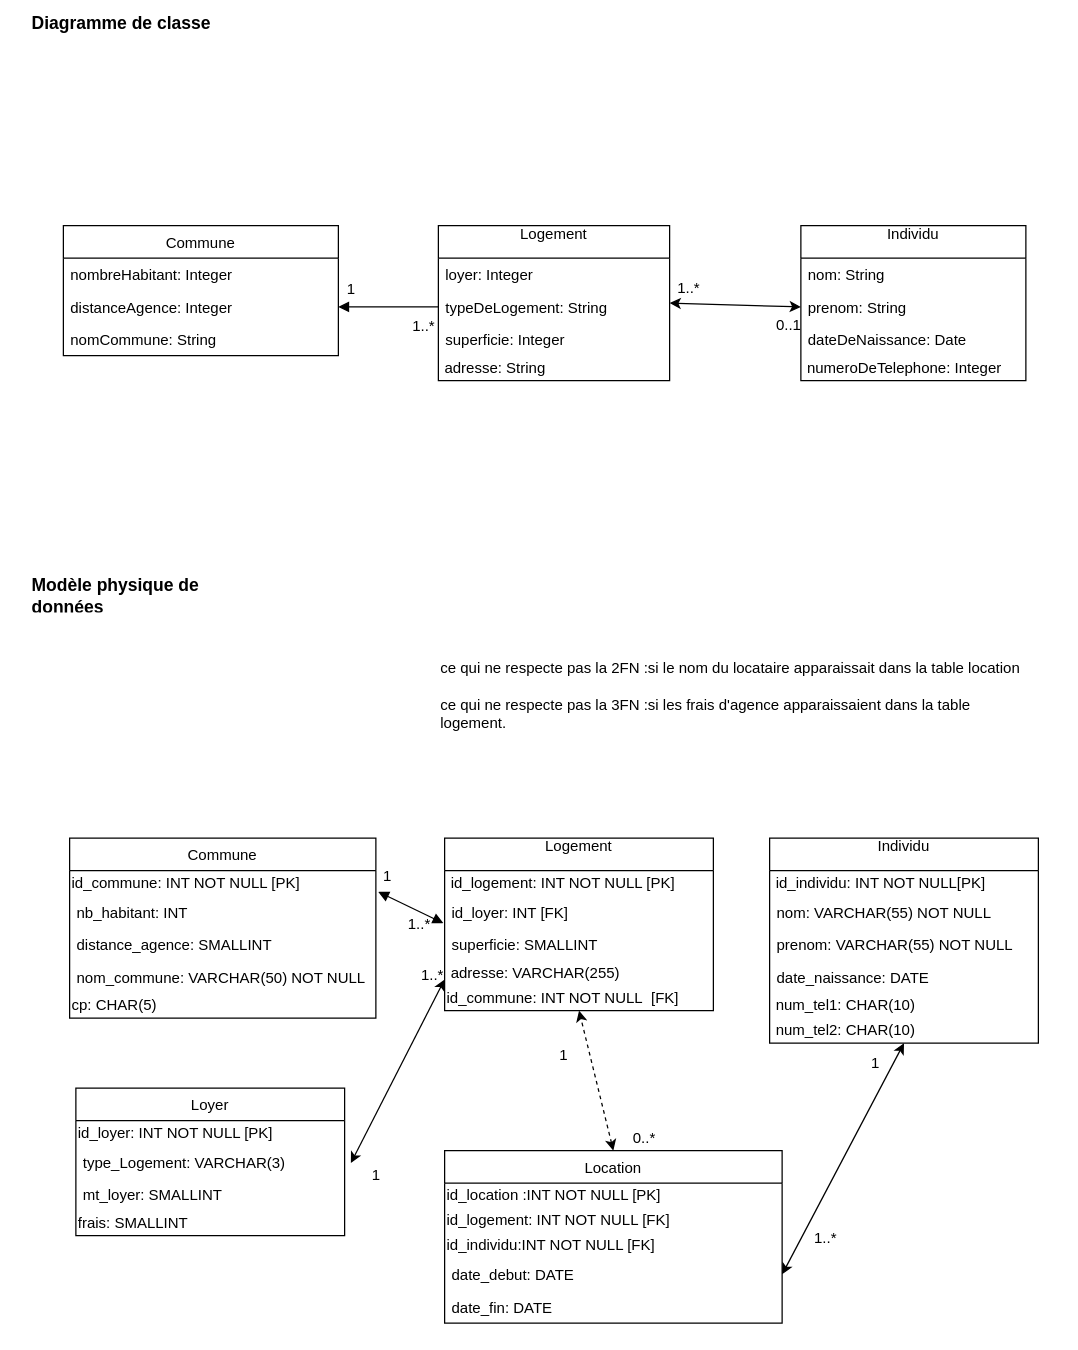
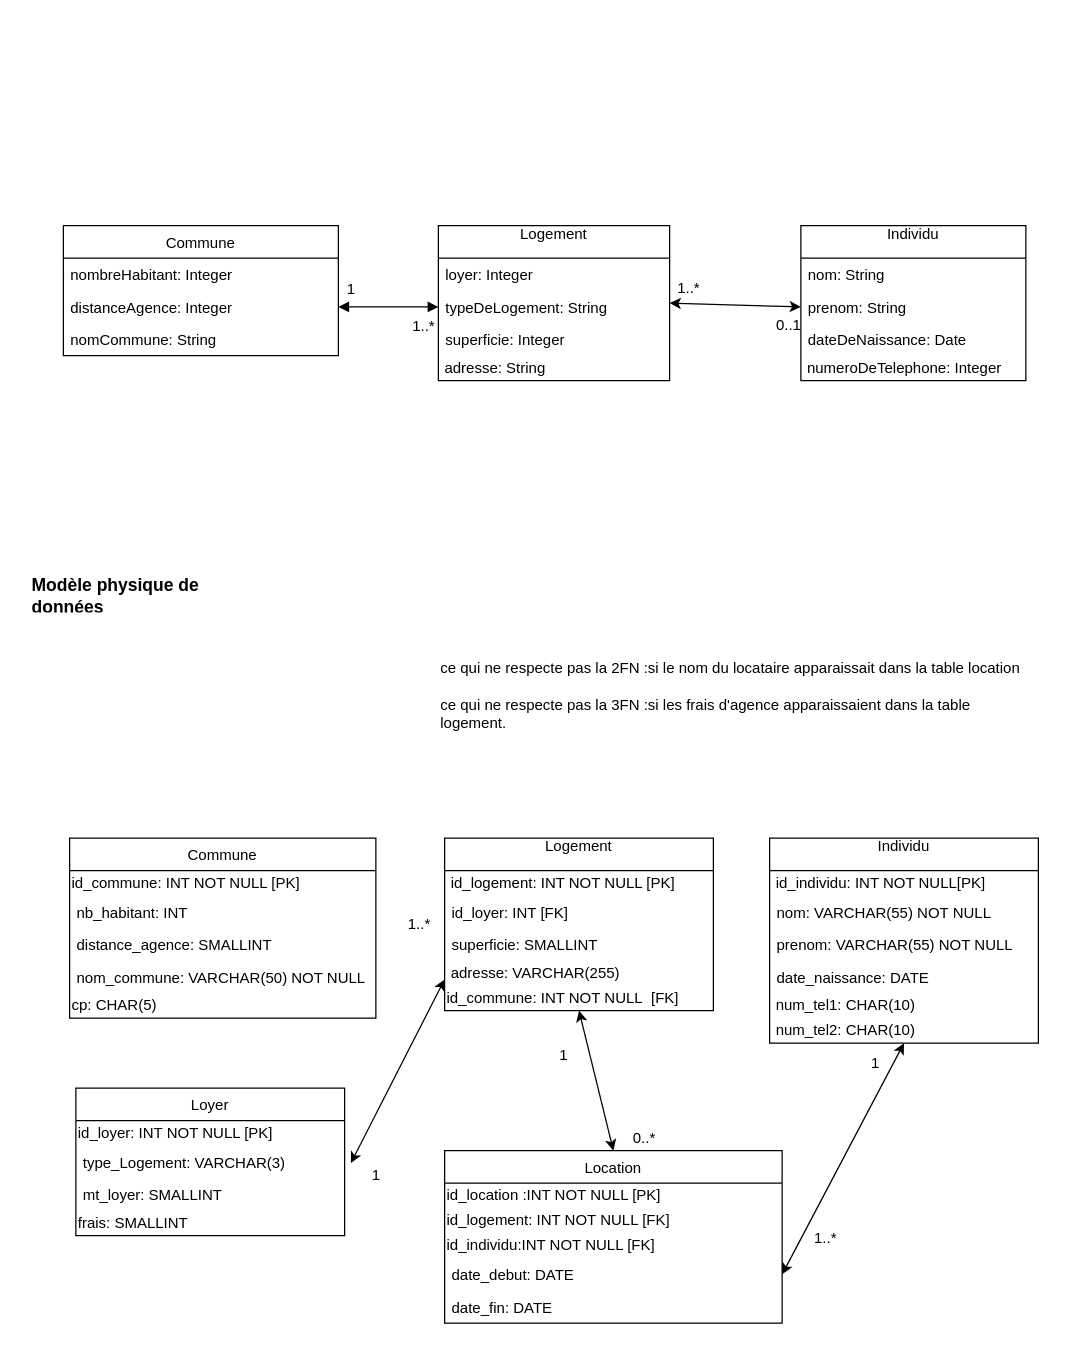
  <mxCell id="0" />
  <mxCell id="1" parent="0" />
  <mxCell id="2" value="Logement&#10;" style="swimlane;fontStyle=0;childLayout=stackLayout;horizontal=1;startSize=26;fillColor=none;horizontalStack=0;resizeParent=1;resizeParentMax=0;resizeLast=0;collapsible=1;marginBottom=0;align=center;" parent="1" vertex="1"><mxGeometry x="350" y="180" width="185" height="124" as="geometry" /></mxCell>
  <mxCell id="3" value="loyer: Integer" style="text;strokeColor=none;fillColor=none;align=left;verticalAlign=top;spacingLeft=4;spacingRight=4;overflow=hidden;rotatable=0;points=[[0,0.5],[1,0.5]];portConstraint=eastwest;" parent="2" vertex="1"><mxGeometry y="26" width="185" height="26" as="geometry" /></mxCell>
  <mxCell id="4" value="typeDeLogement: String&#10;&#10;" style="text;strokeColor=none;fillColor=none;align=left;verticalAlign=top;spacingLeft=4;spacingRight=4;overflow=hidden;rotatable=0;points=[[0,0.5],[1,0.5]];portConstraint=eastwest;" parent="2" vertex="1"><mxGeometry y="52" width="185" height="26" as="geometry" /></mxCell>
  <mxCell id="5" value="superficie: Integer" style="text;strokeColor=none;fillColor=none;align=left;verticalAlign=top;spacingLeft=4;spacingRight=4;overflow=hidden;rotatable=0;points=[[0,0.5],[1,0.5]];portConstraint=eastwest;" parent="2" vertex="1"><mxGeometry y="78" width="185" height="26" as="geometry" /></mxCell>
  <mxCell id="6" value="&amp;nbsp;adresse: String" style="text;html=1;strokeColor=none;fillColor=none;align=left;verticalAlign=middle;whiteSpace=wrap;rounded=0;" parent="2" vertex="1"><mxGeometry y="104" width="185" height="20" as="geometry" /></mxCell>
  <mxCell id="7" value="Individu&#10;" style="swimlane;fontStyle=0;childLayout=stackLayout;horizontal=1;startSize=26;fillColor=none;horizontalStack=0;resizeParent=1;resizeParentMax=0;resizeLast=0;collapsible=1;marginBottom=0;" parent="1" vertex="1"><mxGeometry x="640" y="180" width="180" height="124" as="geometry" /></mxCell>
  <mxCell id="8" value="nom: String " style="text;strokeColor=none;fillColor=none;align=left;verticalAlign=top;spacingLeft=4;spacingRight=4;overflow=hidden;rotatable=0;points=[[0,0.5],[1,0.5]];portConstraint=eastwest;" parent="7" vertex="1"><mxGeometry y="26" width="180" height="26" as="geometry" /></mxCell>
  <mxCell id="9" value="prenom: String" style="text;strokeColor=none;fillColor=none;align=left;verticalAlign=top;spacingLeft=4;spacingRight=4;overflow=hidden;rotatable=0;points=[[0,0.5],[1,0.5]];portConstraint=eastwest;" parent="7" vertex="1"><mxGeometry y="52" width="180" height="26" as="geometry" /></mxCell>
  <mxCell id="10" value="dateDeNaissance: Date" style="text;strokeColor=none;fillColor=none;align=left;verticalAlign=top;spacingLeft=4;spacingRight=4;overflow=hidden;rotatable=0;points=[[0,0.5],[1,0.5]];portConstraint=eastwest;" parent="7" vertex="1"><mxGeometry y="78" width="180" height="26" as="geometry" /></mxCell>
  <mxCell id="11" value="&lt;div&gt;&amp;nbsp;numeroDeTelephone: Integer&lt;/div&gt;" style="text;html=1;strokeColor=none;fillColor=none;align=left;verticalAlign=middle;whiteSpace=wrap;rounded=0;" parent="7" vertex="1"><mxGeometry y="104" width="180" height="20" as="geometry" /></mxCell>
  <mxCell id="12" value="Commune" style="swimlane;fontStyle=0;childLayout=stackLayout;horizontal=1;startSize=26;fillColor=none;horizontalStack=0;resizeParent=1;resizeParentMax=0;resizeLast=0;collapsible=1;marginBottom=0;align=center;" parent="1" vertex="1"><mxGeometry x="50" y="180" width="220" height="104" as="geometry"><mxRectangle x="50" y="190" width="90" height="26" as="alternateBounds" /></mxGeometry></mxCell>
  <mxCell id="13" value="nombreHabitant: Integer" style="text;strokeColor=none;fillColor=none;align=left;verticalAlign=top;spacingLeft=4;spacingRight=4;overflow=hidden;rotatable=0;points=[[0,0.5],[1,0.5]];portConstraint=eastwest;" parent="12" vertex="1"><mxGeometry y="26" width="220" height="26" as="geometry" /></mxCell>
  <mxCell id="14" value="distanceAgence: Integer" style="text;strokeColor=none;fillColor=none;align=left;verticalAlign=top;spacingLeft=4;spacingRight=4;overflow=hidden;rotatable=0;points=[[0,0.5],[1,0.5]];portConstraint=eastwest;" parent="12" vertex="1"><mxGeometry y="52" width="220" height="26" as="geometry" /></mxCell>
  <mxCell id="15" value="nomCommune: String" style="text;strokeColor=none;fillColor=none;align=left;verticalAlign=top;spacingLeft=4;spacingRight=4;overflow=hidden;rotatable=0;points=[[0,0.5],[1,0.5]];portConstraint=eastwest;" parent="12" vertex="1"><mxGeometry y="78" width="220" height="26" as="geometry" /></mxCell>
- <mxCell id="16" value="" style="endArrow=none;startArrow=block;endFill=1;startFill=1;html=1;exitX=1;exitY=0.5;exitDx=0;exitDy=0;entryX=0;entryY=0.5;entryDx=0;entryDy=0;" parent="1" source="14" target="4" edge="1"><mxGeometry width="160" relative="1" as="geometry"><mxPoint x="340" y="370" as="sourcePoint" /><mxPoint x="500" y="370" as="targetPoint" /></mxGeometry></mxCell>
+ <mxCell id="16" value="" style="endArrow=block;startArrow=block;endFill=1;startFill=1;html=1;exitX=1;exitY=0.5;exitDx=0;exitDy=0;entryX=0;entryY=0.5;entryDx=0;entryDy=0;" parent="1" source="14" target="4" edge="1"><mxGeometry width="160" relative="1" as="geometry"><mxPoint x="340" y="370" as="sourcePoint" /><mxPoint x="500" y="370" as="targetPoint" /></mxGeometry></mxCell>
  <mxCell id="17" value="1" style="edgeLabel;html=1;align=center;verticalAlign=middle;resizable=0;points=[];fontSize=12;" parent="16" vertex="1" connectable="0"><mxGeometry x="-0.778" y="3" relative="1" as="geometry"><mxPoint y="-12" as="offset" /></mxGeometry></mxCell>
  <mxCell id="18" value="1..*" style="edgeLabel;html=1;align=center;verticalAlign=middle;resizable=0;points=[];fontSize=12;" parent="16" vertex="1" connectable="0"><mxGeometry x="0.733" y="-1" relative="1" as="geometry"><mxPoint x="-2" y="14" as="offset" /></mxGeometry></mxCell>
  <mxCell id="19" value="Logement&#10;" style="swimlane;fontStyle=0;childLayout=stackLayout;horizontal=1;startSize=26;fillColor=none;horizontalStack=0;resizeParent=1;resizeParentMax=0;resizeLast=0;collapsible=1;marginBottom=0;align=center;" parent="1" vertex="1"><mxGeometry x="355" y="670" width="215" height="138" as="geometry" /></mxCell>
  <mxCell id="20" value="&amp;nbsp;id_logement: INT NOT NULL [PK]" style="text;html=1;align=left;verticalAlign=middle;resizable=0;points=[];autosize=1;" parent="19" vertex="1"><mxGeometry y="26" width="215" height="20" as="geometry" /></mxCell>
  <mxCell id="21" value="id_loyer: INT [FK]" style="text;strokeColor=none;fillColor=none;align=left;verticalAlign=top;spacingLeft=4;spacingRight=4;overflow=hidden;rotatable=0;points=[[0,0.5],[1,0.5]];portConstraint=eastwest;" parent="19" vertex="1"><mxGeometry y="46" width="215" height="26" as="geometry" /></mxCell>
  <mxCell id="22" value="superficie: SMALLINT" style="text;strokeColor=none;fillColor=none;align=left;verticalAlign=top;spacingLeft=4;spacingRight=4;overflow=hidden;rotatable=0;points=[[0,0.5],[1,0.5]];portConstraint=eastwest;" parent="19" vertex="1"><mxGeometry y="72" width="215" height="26" as="geometry" /></mxCell>
  <mxCell id="23" value="&amp;nbsp;adresse: VARCHAR(255)" style="text;html=1;strokeColor=none;fillColor=none;align=left;verticalAlign=middle;whiteSpace=wrap;rounded=0;" parent="19" vertex="1"><mxGeometry y="98" width="215" height="20" as="geometry" /></mxCell>
  <mxCell id="24" value="id_commune: INT NOT NULL&amp;nbsp; [FK]" style="text;html=1;strokeColor=none;fillColor=none;align=left;verticalAlign=middle;whiteSpace=wrap;rounded=0;" parent="19" vertex="1"><mxGeometry y="118" width="215" height="20" as="geometry" /></mxCell>
  <mxCell id="25" value="Individu&#10;" style="swimlane;fontStyle=0;childLayout=stackLayout;horizontal=1;startSize=26;fillColor=none;horizontalStack=0;resizeParent=1;resizeParentMax=0;resizeLast=0;collapsible=1;marginBottom=0;" parent="1" vertex="1"><mxGeometry x="615" y="670" width="215" height="164" as="geometry" /></mxCell>
  <mxCell id="26" value="&amp;nbsp;id_individu: INT NOT NULL[PK]" style="text;html=1;align=left;verticalAlign=middle;resizable=0;points=[];autosize=1;" parent="25" vertex="1"><mxGeometry y="26" width="215" height="20" as="geometry" /></mxCell>
  <mxCell id="27" value="nom: VARCHAR(55) NOT NULL " style="text;strokeColor=none;fillColor=none;align=left;verticalAlign=top;spacingLeft=4;spacingRight=4;overflow=hidden;rotatable=0;points=[[0,0.5],[1,0.5]];portConstraint=eastwest;" parent="25" vertex="1"><mxGeometry y="46" width="215" height="26" as="geometry" /></mxCell>
  <mxCell id="28" value="prenom: VARCHAR(55) NOT NULL" style="text;strokeColor=none;fillColor=none;align=left;verticalAlign=top;spacingLeft=4;spacingRight=4;overflow=hidden;rotatable=0;points=[[0,0.5],[1,0.5]];portConstraint=eastwest;" parent="25" vertex="1"><mxGeometry y="72" width="215" height="26" as="geometry" /></mxCell>
  <mxCell id="29" value="date_naissance: DATE" style="text;strokeColor=none;fillColor=none;align=left;verticalAlign=top;spacingLeft=4;spacingRight=4;overflow=hidden;rotatable=0;points=[[0,0.5],[1,0.5]];portConstraint=eastwest;" parent="25" vertex="1"><mxGeometry y="98" width="215" height="26" as="geometry" /></mxCell>
  <mxCell id="30" value="&lt;div&gt;&amp;nbsp;num_tel1: CHAR(10)&lt;/div&gt;" style="text;html=1;strokeColor=none;fillColor=none;align=left;verticalAlign=middle;whiteSpace=wrap;rounded=0;" parent="25" vertex="1"><mxGeometry y="124" width="215" height="20" as="geometry" /></mxCell>
  <mxCell id="31" value="&lt;div&gt;&amp;nbsp;num_tel2: CHAR(10)&lt;/div&gt;" style="text;html=1;strokeColor=none;fillColor=none;align=left;verticalAlign=middle;whiteSpace=wrap;rounded=0;" parent="25" vertex="1"><mxGeometry y="144" width="215" height="20" as="geometry" /></mxCell>
  <mxCell id="32" value="Commune" style="swimlane;fontStyle=0;childLayout=stackLayout;horizontal=1;startSize=26;fillColor=none;horizontalStack=0;resizeParent=1;resizeParentMax=0;resizeLast=0;collapsible=1;marginBottom=0;align=center;" parent="1" vertex="1"><mxGeometry x="55" y="670" width="245" height="144" as="geometry" /></mxCell>
  <mxCell id="33" value="id_commune: INT NOT NULL [PK]" style="text;html=1;strokeColor=none;fillColor=none;align=left;verticalAlign=middle;whiteSpace=wrap;rounded=0;" parent="32" vertex="1"><mxGeometry y="26" width="245" height="20" as="geometry" /></mxCell>
  <mxCell id="34" value="nb_habitant: INT" style="text;strokeColor=none;fillColor=none;align=left;verticalAlign=top;spacingLeft=4;spacingRight=4;overflow=hidden;rotatable=0;points=[[0,0.5],[1,0.5]];portConstraint=eastwest;" parent="32" vertex="1"><mxGeometry y="46" width="245" height="26" as="geometry" /></mxCell>
  <mxCell id="35" value="distance_agence: SMALLINT" style="text;strokeColor=none;fillColor=none;align=left;verticalAlign=top;spacingLeft=4;spacingRight=4;overflow=hidden;rotatable=0;points=[[0,0.5],[1,0.5]];portConstraint=eastwest;" parent="32" vertex="1"><mxGeometry y="72" width="245" height="26" as="geometry" /></mxCell>
  <mxCell id="36" value="nom_commune: VARCHAR(50) NOT NULL" style="text;strokeColor=none;fillColor=none;align=left;verticalAlign=top;spacingLeft=4;spacingRight=4;overflow=hidden;rotatable=0;points=[[0,0.5],[1,0.5]];portConstraint=eastwest;" parent="32" vertex="1"><mxGeometry y="98" width="245" height="26" as="geometry" /></mxCell>
  <mxCell id="37" value="&lt;div&gt;cp: CHAR(5)&lt;br&gt;&lt;/div&gt;" style="text;html=1;strokeColor=none;fillColor=none;align=left;verticalAlign=middle;whiteSpace=wrap;rounded=0;" parent="32" vertex="1"><mxGeometry y="124" width="245" height="20" as="geometry" /></mxCell>
- <mxCell id="38" value="" style="endArrow=block;startArrow=block;endFill=1;startFill=1;html=1;exitX=1.008;exitY=-0.115;exitDx=0;exitDy=0;entryX=-0.005;entryY=-0.154;entryDx=0;entryDy=0;exitPerimeter=0;entryPerimeter=0;" parent="1" source="34" target="22" edge="1"><mxGeometry width="160" relative="1" as="geometry"><mxPoint x="345" y="860" as="sourcePoint" /><mxPoint x="505" y="860" as="targetPoint" /></mxGeometry></mxCell>
- <mxCell id="39" value="1" style="edgeLabel;html=1;align=center;verticalAlign=middle;resizable=0;points=[];fontSize=12;" parent="38" vertex="1" connectable="0"><mxGeometry x="-0.778" y="3" relative="1" as="geometry"><mxPoint y="-12" as="offset" /></mxGeometry></mxCell>
- <mxCell id="40" value="1..*" style="edgeLabel;html=1;align=center;verticalAlign=middle;resizable=0;points=[];fontSize=12;" parent="38" vertex="1" connectable="0"><mxGeometry x="0.733" y="-1" relative="1" as="geometry"><mxPoint x="-2" y="44.42" as="offset" /></mxGeometry></mxCell>
  <mxCell id="41" value="Location" style="swimlane;fontStyle=0;childLayout=stackLayout;horizontal=1;startSize=26;fillColor=none;horizontalStack=0;resizeParent=1;resizeParentMax=0;resizeLast=0;collapsible=1;marginBottom=0;align=center;" parent="1" vertex="1"><mxGeometry x="355" y="920" width="270" height="138" as="geometry" /></mxCell>
  <mxCell id="42" value="&lt;div&gt;id_location :INT NOT NULL [PK]&lt;br&gt;&lt;/div&gt;" style="text;html=1;strokeColor=none;fillColor=none;align=left;verticalAlign=middle;whiteSpace=wrap;rounded=0;" parent="41" vertex="1"><mxGeometry y="26" width="270" height="20" as="geometry" /></mxCell>
  <mxCell id="43" value="&lt;div&gt;id_logement: INT NOT NULL [FK]&lt;/div&gt;" style="text;html=1;align=left;verticalAlign=middle;resizable=0;points=[];autosize=1;" parent="41" vertex="1"><mxGeometry y="46" width="270" height="20" as="geometry" /></mxCell>
  <mxCell id="44" value="id_individu:INT NOT NULL [FK]" style="text;html=1;align=left;verticalAlign=middle;resizable=0;points=[];autosize=1;" parent="41" vertex="1"><mxGeometry y="66" width="270" height="20" as="geometry" /></mxCell>
  <mxCell id="45" value="date_debut: DATE" style="text;strokeColor=none;fillColor=none;align=left;verticalAlign=top;spacingLeft=4;spacingRight=4;overflow=hidden;rotatable=0;points=[[0,0.5],[1,0.5]];portConstraint=eastwest;" parent="41" vertex="1"><mxGeometry y="86" width="270" height="26" as="geometry" /></mxCell>
  <mxCell id="46" value="date_fin: DATE" style="text;strokeColor=none;fillColor=none;align=left;verticalAlign=top;spacingLeft=4;spacingRight=4;overflow=hidden;rotatable=0;points=[[0,0.5],[1,0.5]];portConstraint=eastwest;" parent="41" vertex="1"><mxGeometry y="112" width="270" height="26" as="geometry" /></mxCell>
- <mxCell id="47" value="" style="endArrow=classic;startArrow=classic;html=1;exitX=0.5;exitY=0;exitDx=0;exitDy=0;entryX=0.5;entryY=1;entryDx=0;entryDy=0;dashed=1;" parent="1" source="41" target="24" edge="1"><mxGeometry width="50" height="50" relative="1" as="geometry"><mxPoint x="405" y="920" as="sourcePoint" /><mxPoint x="455" y="870" as="targetPoint" /></mxGeometry></mxCell>
+ <mxCell id="47" value="" style="endArrow=classic;startArrow=classic;html=1;exitX=0.5;exitY=0;exitDx=0;exitDy=0;entryX=0.5;entryY=1;entryDx=0;entryDy=0;" parent="1" source="41" target="24" edge="1"><mxGeometry width="50" height="50" relative="1" as="geometry"><mxPoint x="405" y="920" as="sourcePoint" /><mxPoint x="455" y="870" as="targetPoint" /></mxGeometry></mxCell>
  <mxCell id="48" value="" style="endArrow=classic;startArrow=classic;html=1;entryX=0.5;entryY=1;entryDx=0;entryDy=0;exitX=1;exitY=0.5;exitDx=0;exitDy=0;" parent="1" source="45" target="25" edge="1"><mxGeometry width="50" height="50" relative="1" as="geometry"><mxPoint x="405" y="920" as="sourcePoint" /><mxPoint x="455" y="870" as="targetPoint" /></mxGeometry></mxCell>
  <mxCell id="49" value="0..*" style="text;html=1;strokeColor=none;fillColor=none;align=center;verticalAlign=middle;whiteSpace=wrap;rounded=0;" parent="1" vertex="1"><mxGeometry x="495" y="900" width="40" height="20" as="geometry" /></mxCell>
  <mxCell id="50" value="1" style="text;html=1;strokeColor=none;fillColor=none;align=center;verticalAlign=middle;whiteSpace=wrap;rounded=0;" parent="1" vertex="1"><mxGeometry x="680" y="840" width="40" height="20" as="geometry" /></mxCell>
  <mxCell id="51" value="1..*" style="text;html=1;strokeColor=none;fillColor=none;align=center;verticalAlign=middle;whiteSpace=wrap;rounded=0;" parent="1" vertex="1"><mxGeometry x="640" y="980" width="40" height="20" as="geometry" /></mxCell>
- <mxCell id="52" value="&lt;b&gt;&lt;font style=&quot;font-size: 14px&quot;&gt;Diagramme de classe&lt;/font&gt;&lt;/b&gt;" style="text;html=1;strokeColor=none;fillColor=none;spacing=5;spacingTop=-20;whiteSpace=wrap;overflow=hidden;rounded=0;" parent="1" vertex="1"><mxGeometry x="20" y="20" width="190" height="20" as="geometry" /></mxCell>
  <mxCell id="53" value="" style="endArrow=classic;startArrow=classic;html=1;fontSize=12;entryX=1;entryY=0.5;entryDx=0;entryDy=0;exitX=0;exitY=0.5;exitDx=0;exitDy=0;" parent="1" source="9" target="2" edge="1"><mxGeometry width="50" height="50" relative="1" as="geometry"><mxPoint x="400" y="430" as="sourcePoint" /><mxPoint x="450" y="380" as="targetPoint" /></mxGeometry></mxCell>
  <mxCell id="54" value="1..*" style="text;html=1;align=center;verticalAlign=middle;resizable=0;points=[];autosize=1;fontSize=12;" parent="1" vertex="1"><mxGeometry x="535" y="220" width="30" height="20" as="geometry" /></mxCell>
  <mxCell id="55" value="0..1" style="text;html=1;align=center;verticalAlign=middle;resizable=0;points=[];autosize=1;fontSize=12;" parent="1" vertex="1"><mxGeometry x="610" y="250" width="40" height="20" as="geometry" /></mxCell>
  <mxCell id="56" value="&lt;b&gt;&lt;font style=&quot;font-size: 14px&quot;&gt;Modèle physique de données&lt;/font&gt;&lt;/b&gt;" style="text;html=1;strokeColor=none;fillColor=none;spacing=5;spacingTop=-20;whiteSpace=wrap;overflow=hidden;rounded=0;" parent="1" vertex="1"><mxGeometry x="20" y="470" width="190" height="20" as="geometry" /></mxCell>
  <mxCell id="57" value="&lt;div&gt;1&lt;/div&gt;" style="text;html=1;align=center;verticalAlign=middle;resizable=0;points=[];autosize=1;fontSize=12;" parent="1" vertex="1"><mxGeometry x="440" y="834" width="20" height="20" as="geometry" /></mxCell>
  <mxCell id="58" value="ce qui ne respecte pas la 2FN :si le nom du locataire apparaissait dans la table location" style="text;whiteSpace=wrap;html=1;" parent="1" vertex="1"><mxGeometry x="350" y="520" width="490" height="30" as="geometry" /></mxCell>
  <mxCell id="59" value="ce qui ne respecte pas la 3FN :si les frais d'agence apparaissaient dans la table logement." style="text;whiteSpace=wrap;html=1;" parent="1" vertex="1"><mxGeometry x="350" y="550" width="480" height="30" as="geometry" /></mxCell>
  <mxCell id="60" value="Loyer" style="swimlane;fontStyle=0;childLayout=stackLayout;horizontal=1;startSize=26;fillColor=none;horizontalStack=0;resizeParent=1;resizeParentMax=0;resizeLast=0;collapsible=1;marginBottom=0;align=center;" parent="1" vertex="1"><mxGeometry x="60" y="870" width="215" height="118" as="geometry" /></mxCell>
  <mxCell id="61" value="&lt;div align=&quot;left&quot;&gt;id_loyer: INT NOT NULL [PK]&lt;/div&gt;" style="text;html=1;align=left;verticalAlign=middle;resizable=0;points=[];autosize=1;" parent="60" vertex="1"><mxGeometry y="26" width="215" height="20" as="geometry" /></mxCell>
  <mxCell id="62" value="type_Logement: VARCHAR(3)" style="text;strokeColor=none;fillColor=none;align=left;verticalAlign=top;spacingLeft=4;spacingRight=4;overflow=hidden;rotatable=0;points=[[0,0.5],[1,0.5]];portConstraint=eastwest;" parent="60" vertex="1"><mxGeometry y="46" width="215" height="26" as="geometry" /></mxCell>
  <mxCell id="63" value="mt_loyer: SMALLINT" style="text;strokeColor=none;fillColor=none;align=left;verticalAlign=top;spacingLeft=4;spacingRight=4;overflow=hidden;rotatable=0;points=[[0,0.5],[1,0.5]];portConstraint=eastwest;" parent="60" vertex="1"><mxGeometry y="72" width="215" height="26" as="geometry" /></mxCell>
  <mxCell id="64" value="frais: SMALLINT " style="text;html=1;strokeColor=none;fillColor=none;align=left;verticalAlign=middle;whiteSpace=wrap;rounded=0;" parent="60" vertex="1"><mxGeometry y="98" width="215" height="20" as="geometry" /></mxCell>
  <mxCell id="65" value="" style="endArrow=classic;startArrow=classic;html=1;entryX=0;entryY=0.75;entryDx=0;entryDy=0;" parent="1" target="23" edge="1"><mxGeometry width="50" height="50" relative="1" as="geometry"><mxPoint x="280" y="930" as="sourcePoint" /><mxPoint x="330" y="880" as="targetPoint" /></mxGeometry></mxCell>
  <mxCell id="66" value="&lt;div&gt;1&lt;/div&gt;" style="text;html=1;align=center;verticalAlign=middle;resizable=0;points=[];autosize=1;fontSize=12;" parent="1" vertex="1"><mxGeometry x="290" y="930" width="20" height="20" as="geometry" /></mxCell>
  <mxCell id="67" value="1..*" style="text;html=1;strokeColor=none;fillColor=none;align=center;verticalAlign=middle;whiteSpace=wrap;rounded=0;" parent="1" vertex="1"><mxGeometry x="315" y="729" width="40" height="20" as="geometry" /></mxCell>
